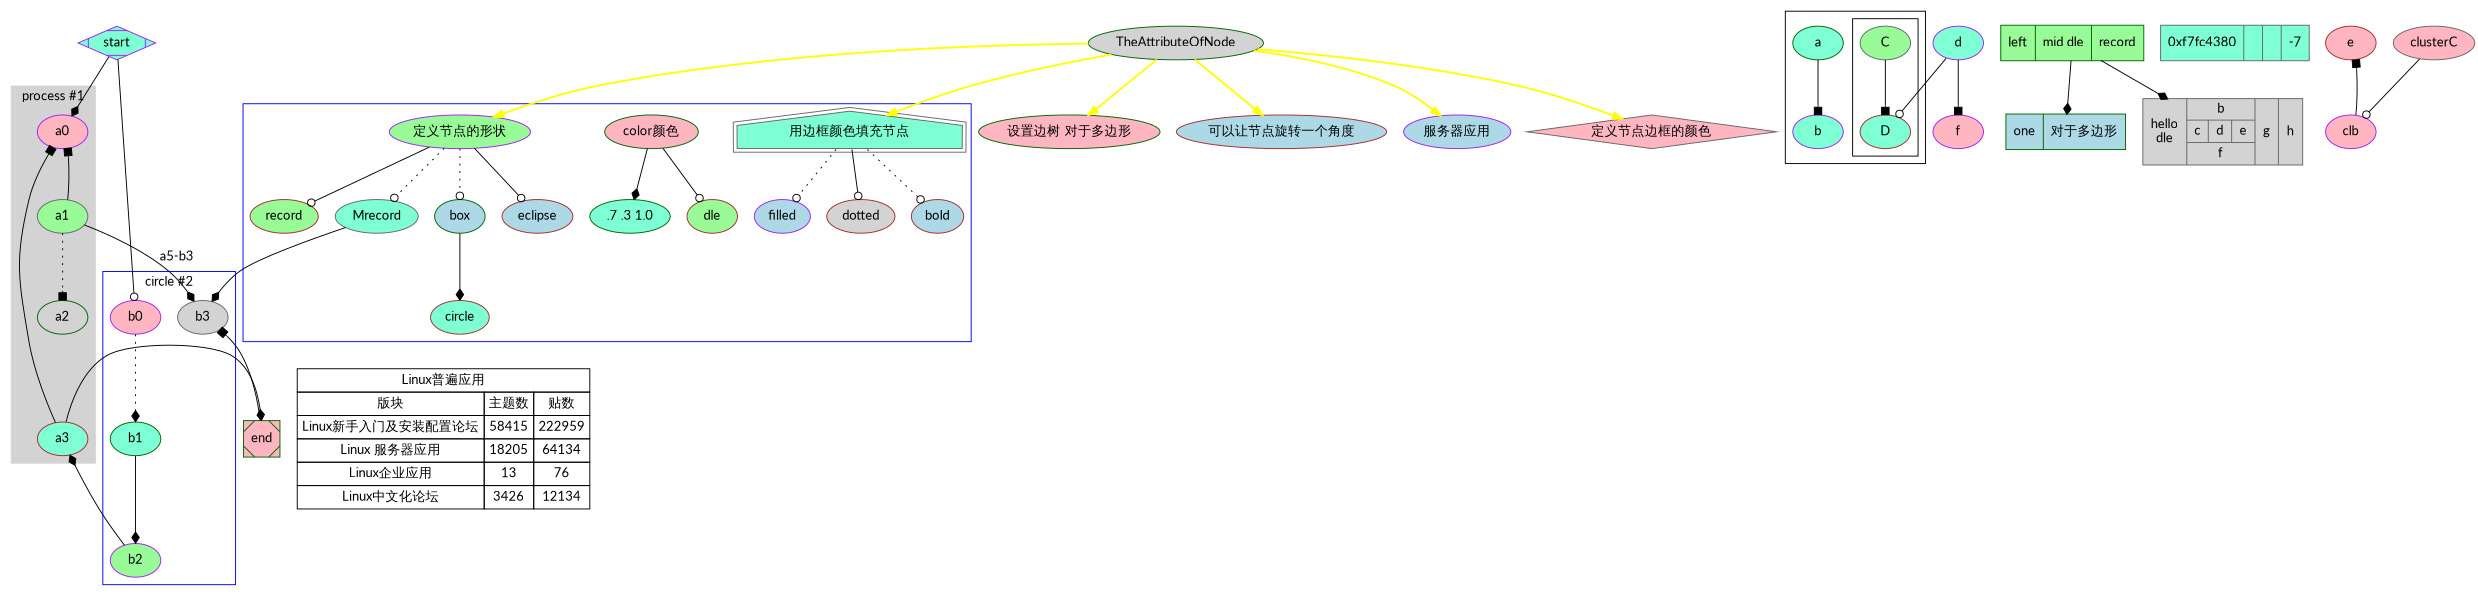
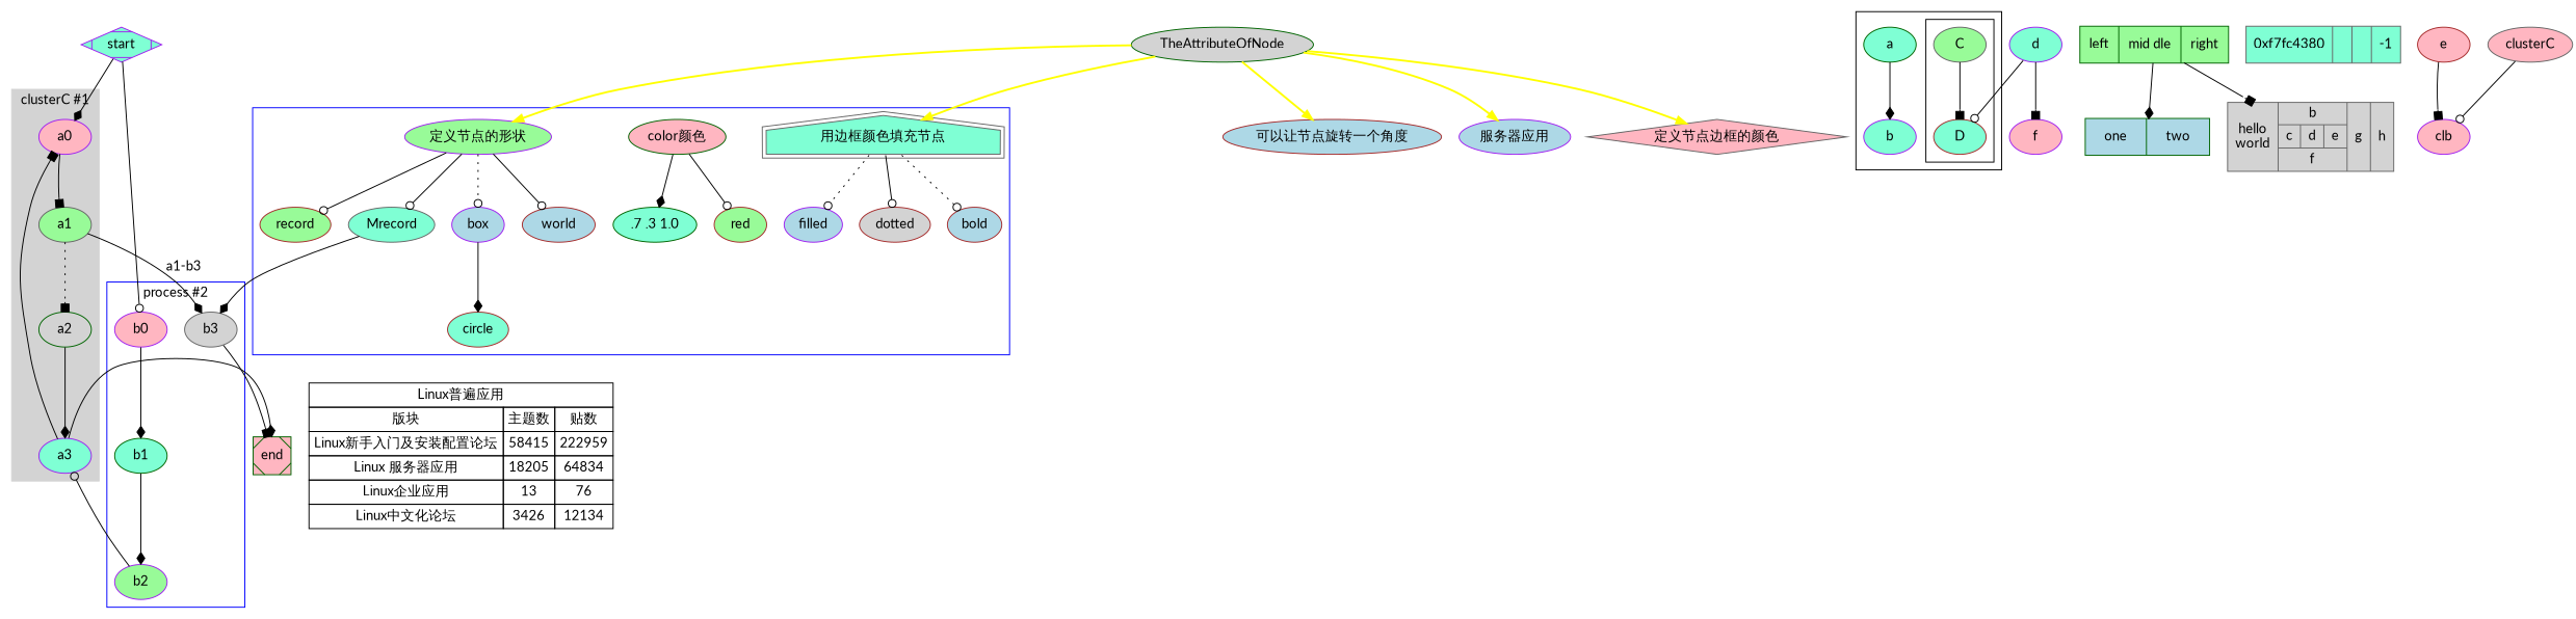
  digraph {
    fontname=Lato
    rankdir=TB
    node [color=purple fillcolor=aquamarine fontname=Lato style=filled]
    edge [arrowhead=odot fontname=Lato]
    end [color=darkgreen fillcolor=lightpink shape=Msquare]
-   n2 [label=<         <TABLE BORDER="0" CELLBORDER="1" CELLSPACING="0" CELLPADDING="4">         <TR><TD COLSPAN="3">Linux普遍应用</TD>         </TR>         <TR><TD>版块</TD><TD>主题数</TD><TD>贴数</TD>         </TR>         <TR><TD>Linux新手入门及安装配置论坛</TD><TD>58415</TD><TD>222959</TD>         </TR>         <TR><TD>Linux 服务器应用</TD><TD>18205</TD><TD>64134</TD>         </TR>         <TR><TD>Linux企业应用</TD><TD>13</TD><TD>76</TD>         </TR>         <TR><TD>Linux中文化论坛</TD><TD>3426</TD><TD>12134</TD>         </TR>         </TABLE>> margin=0 shape=none color="" fillcolor="" style=""]
+   n2 [label=<         <TABLE BORDER="0" CELLBORDER="1" CELLSPACING="0" CELLPADDING="4">         <TR><TD COLSPAN="3">Linux普遍应用</TD>         </TR>         <TR><TD>版块</TD><TD>主题数</TD><TD>贴数</TD>         </TR>         <TR><TD>Linux新手入门及安装配置论坛</TD><TD>58415</TD><TD>222959</TD>         </TR>         <TR><TD>Linux 服务器应用</TD><TD>18205</TD><TD>64834</TD>         </TR>         <TR><TD>Linux企业应用</TD><TD>13</TD><TD>76</TD>         </TR>         <TR><TD>Linux中文化论坛</TD><TD>3426</TD><TD>12134</TD>         </TR>         </TABLE>> margin=0 shape=none color="" fillcolor="" style=""]
    a0 [fillcolor=lightpink]
    a1 [color=gray40 fillcolor=palegreen]
    a2 [color=darkgreen fillcolor=lightgrey]
-   a3 [color=brown]
+   a3
    b0 [fillcolor=lightpink]
    b1 [color=darkgreen]
    b2 [fillcolor=palegreen]
    b3 [color=gray40 fillcolor=lightgrey]
-   box [color=darkgreen fillcolor=lightblue]
+   box [fillcolor=lightblue]
    circle [color=brown]
-   eclipse [color=brown fillcolor=lightblue]
+   eclipse [color=brown fillcolor=lightblue label=world]
    record [color=brown fillcolor=palegreen]
    Mrecord [color=gray40]
    ".7 .3 1.0" [color=darkgreen]
-   red [color=brown fillcolor=palegreen label=dle]
+   red [color=brown fillcolor=palegreen]
    filled [fillcolor=lightblue]
    dotted [color=brown fillcolor=lightgrey]
    bold [color=brown fillcolor=lightblue]
    n21 [fillcolor=palegreen label="定义节点的形状"]
    "color颜色" [color=darkgreen fillcolor=lightpink]
    n23 [color=gray40 label="用边框颜色填充节点" peripheries=2 shape=house]
    C [color=gray40 fillcolor=palegreen]
    D [color=brown]
    a [color=darkgreen]
    b
    d
    f [fillcolor=lightpink]
-   n30 [color=darkgreen fillcolor=palegreen label="<f0> left|<f1> mid\ dle|<f2> record" shape=record]
-   n31 [color=darkgreen fillcolor=lightblue label="<f0> one|<f1> 对于多边形" shape=record]
-   n32 [color=gray40 fillcolor=lightgrey label="hello\ndle |{ b |{c|<here> d|e}| f}| g | h" shape=record]
+   n30 [color=darkgreen fillcolor=palegreen label="<f0> left|<f1> mid\ dle|<f2> right" shape=record]
+   n31 [color=darkgreen fillcolor=lightblue label="<f0> one|<f1> two" shape=record]
+   n32 [color=gray40 fillcolor=lightgrey label="hello\nworld |{ b |{c|<here> d|e}| f}| g | h" shape=record]
    start [shape=Mdiamond]
-   n34 [color=darkgreen fillcolor=lightpink label="设置边树 对于多边形"]
    n35 [fillcolor=lightblue label="服务器应用"]
    n36 [color=brown fillcolor=lightblue label="可以让节点旋转一个角度"]
    n37 [color=gray40 fillcolor=lightpink label="定义节点边框的颜色" orientation=45 shape=polygon]
    TheAttributeOfNode [color=darkgreen fillcolor=lightgrey]
-   n39 [color=gray40 gradientangle=0 label="<f0> 0xf7fc4380| <f1> | <f2> |-7" shape=record]
+   n39 [color=gray40 gradientangle=0 label="<f0> 0xf7fc4380| <f1> | <f2> |-1" shape=record]
    e [color=brown fillcolor=lightpink]
    clb [fillcolor=lightpink]
    clusterC [color=gray40 fillcolor=lightpink]
    subgraph sub_1 {
      rank=same
      end
      n2
    }
    subgraph cluster_2 {
      color=lightgrey
-     label="process #1"
+     label="clusterC #1"
      style=filled
      a0
      a1
      a2
      a3
    }
    subgraph cluster_3 {
      color=blue
-     label="circle #2"
+     label="process #2"
      b0
      b1
      b2
      b3
    }
    subgraph cluster_4 {
      color=blue
      lable="attibute table for edge and node"
      n21
      "color颜色"
      n23
      subgraph sub_5 {
        color=blue
        lable="attibute table for edge and node"
        box
        circle
        eclipse
        record
        Mrecord
      }
      subgraph sub_6 {
        color=blue
        lable="attibute table for edge and node"
        ".7 .3 1.0"
        red
      }
      subgraph sub_7 {
        color=blue
        lable="attibute table for edge and node"
        filled
        dotted
        bold
      }
    }
    subgraph cluster_8 {
      a
      b
      subgraph cluster_9 {
        C
        D
      }
    }
    subgraph sub_10 {
      d
      f
    }
    subgraph sub_11 {
      n30
      n31
      n32
    }
-   a1 -> a0 [arrowhead=box]
+   a0 -> a1 [arrowhead=box]
    a1 -> a2 [arrowhead=box style=dotted]
-   a1 -> b3 [arrowhead=diamond label="a5-b3"]
+   a1 -> b3 [arrowhead=diamond label="a1-b3"]
+   a2 -> a3 [arrowhead=diamond]
    a3 -> end [arrowhead=diamond]
    a3 -> a0 [arrowhead=box]
-   b0 -> b1 [arrowhead=diamond style=dotted]
+   b0 -> b1 [arrowhead=diamond]
    b1 -> b2 [arrowhead=diamond]
-   b2 -> a3 [arrowhead=diamond]
-   end -> b3 [arrowhead=box]
+   b2 -> a3
+   b3 -> end [arrowhead=box]
    box -> circle [arrowhead=diamond]
    Mrecord -> b3 [arrowhead=diamond]
    n21 -> box [style=dotted]
    n21 -> eclipse
    n21 -> record
-   n21 -> Mrecord [style=dotted]
+   n21 -> Mrecord
    "color颜色" -> ".7 .3 1.0" [arrowhead=diamond]
    "color颜色" -> red
    n23 -> filled [style=dotted]
    n23 -> dotted [style=solid]
    n23 -> bold [style=dotted]
    C -> D [arrowhead=box]
-   a -> b [arrowhead=box]
+   a -> b [arrowhead=diamond]
    d -> D
    d -> f [arrowhead=box]
    n30 -> n31 [arrowhead=diamond]
-   n30 -> n32 [arrowhead=diamond]
+   n30 -> n32 [arrowhead=box]
    start -> a0 [arrowhead=diamond]
    start -> b0
    TheAttributeOfNode -> n21 [color=yellow style=bold arrowhead=""]
    TheAttributeOfNode -> n23 [color=yellow style=bold arrowhead=""]
-   TheAttributeOfNode -> n34 [color=yellow style=bold arrowhead=""]
    TheAttributeOfNode -> n35 [color=yellow style=bold arrowhead=""]
    TheAttributeOfNode -> n36 [color=yellow style=bold arrowhead=""]
    TheAttributeOfNode -> n37 [color=yellow style=bold arrowhead=""]
-   clb -> e [arrowhead=box]
+   e -> clb [arrowhead=box]
    clusterC -> clb
  }
